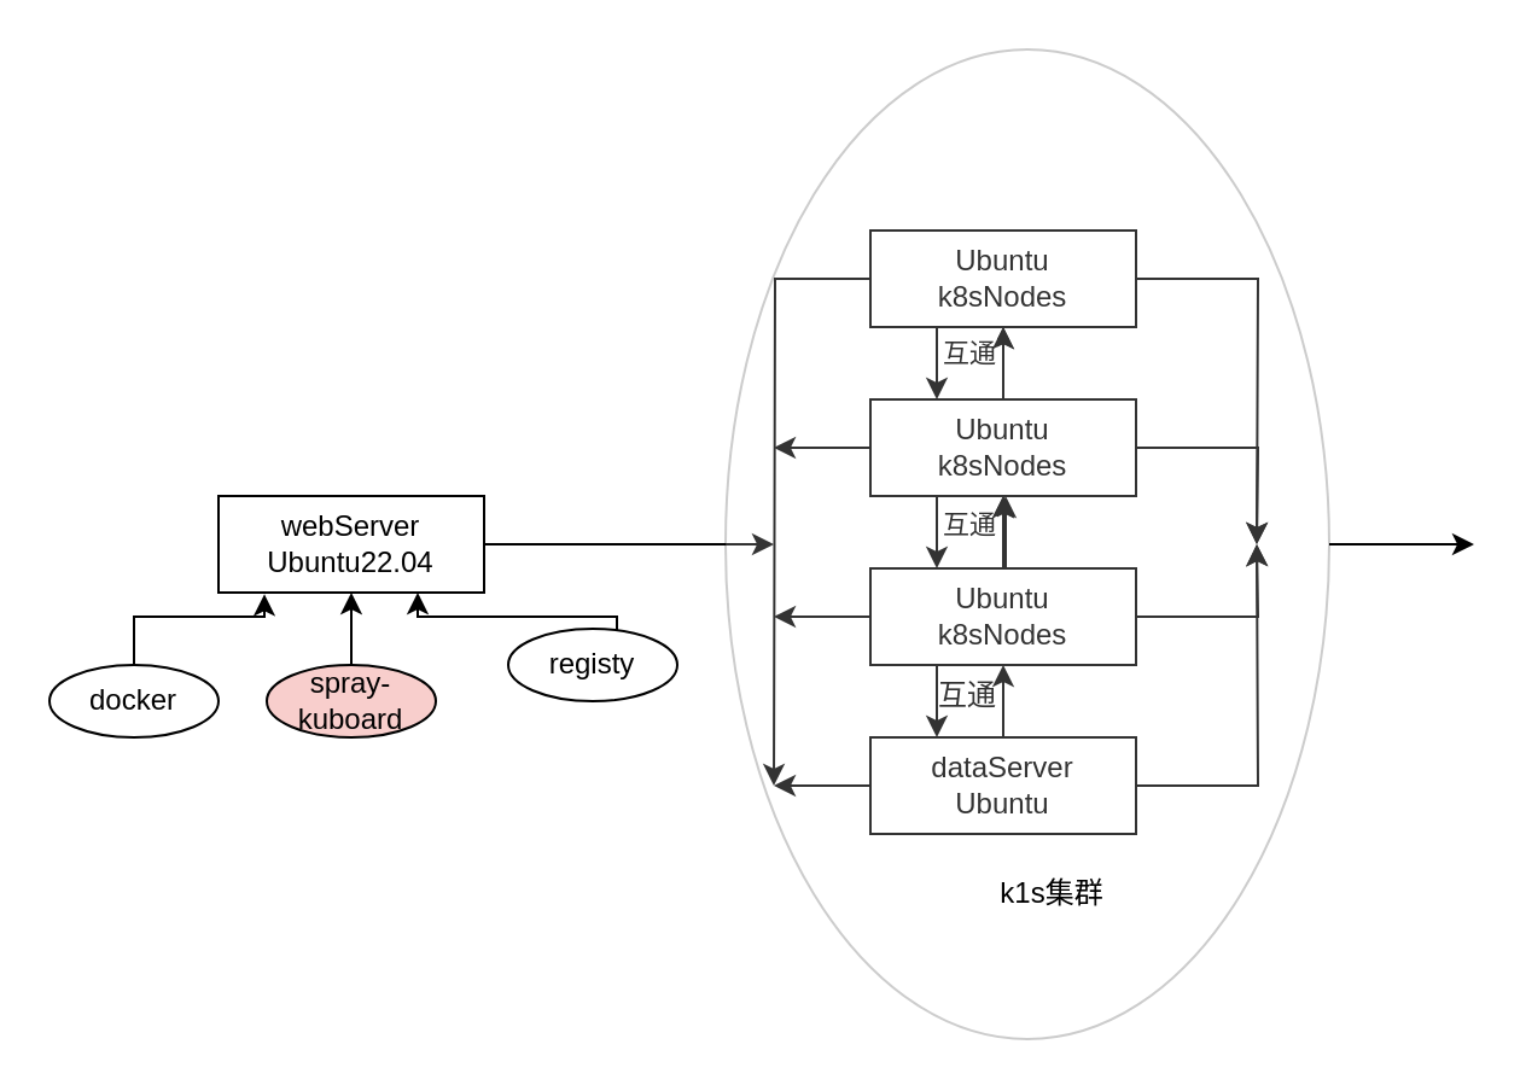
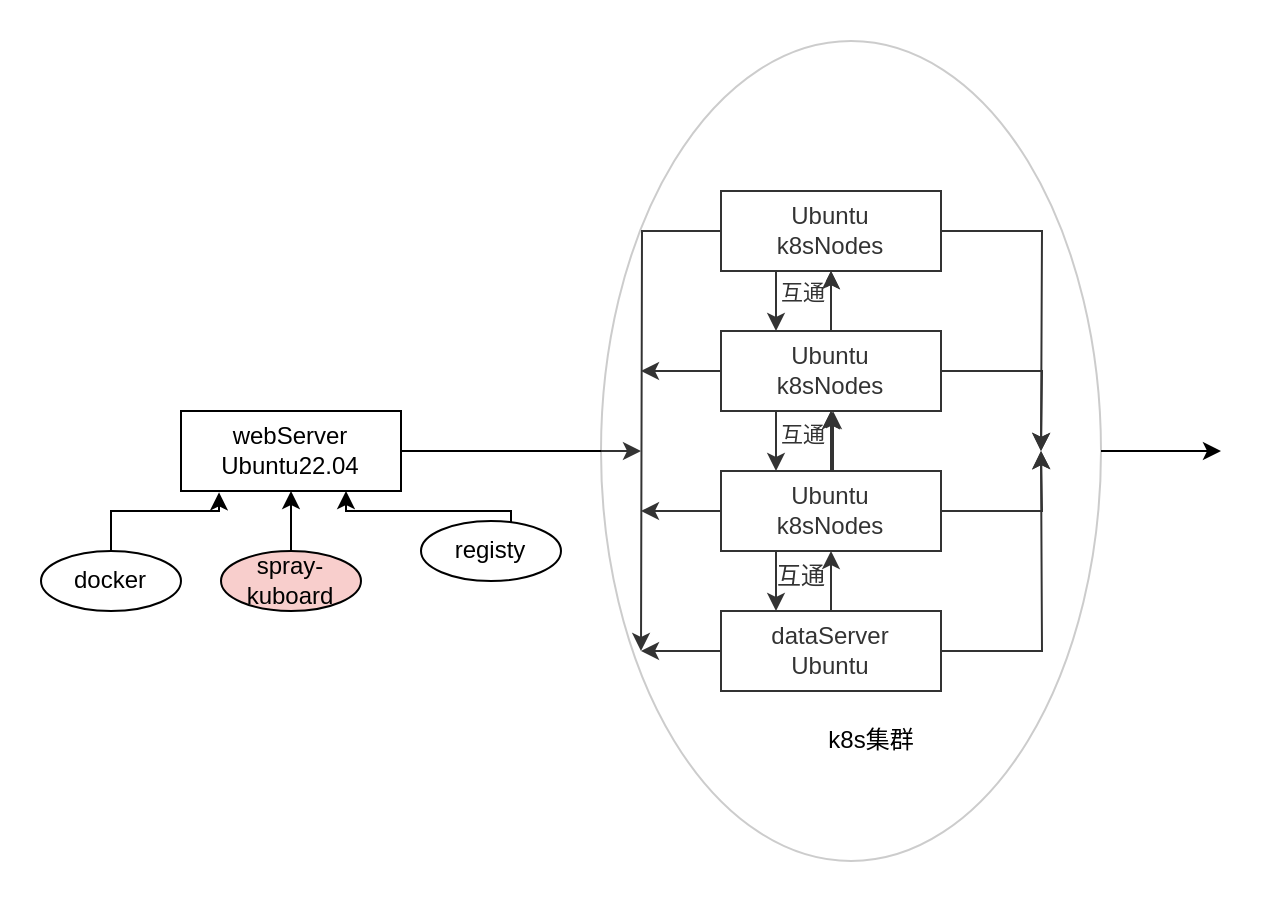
  <mxCell id="0" />
  <mxCell id="1" parent="0" />
  <mxCell id="2" style="edgeStyle=orthogonalEdgeStyle;rounded=0;orthogonalLoop=1;jettySize=auto;html=1;entryX=0;entryY=0.5;entryDx=0;entryDy=0;" parent="1" source="5" edge="1"><mxGeometry relative="1" as="geometry"><mxPoint x="520" y="225" as="targetPoint" /></mxGeometry></mxCell>
  <mxCell id="3" style="edgeStyle=orthogonalEdgeStyle;rounded=0;orthogonalLoop=1;jettySize=auto;html=1;exitX=0.25;exitY=1;exitDx=0;exitDy=0;entryX=0.25;entryY=0;entryDx=0;entryDy=0;" parent="1" source="5" target="24" edge="1"><mxGeometry relative="1" as="geometry" /></mxCell>
  <mxCell id="4" style="edgeStyle=orthogonalEdgeStyle;rounded=0;orthogonalLoop=1;jettySize=auto;html=1;exitX=0;exitY=0.5;exitDx=0;exitDy=0;" parent="1" source="5" edge="1"><mxGeometry relative="1" as="geometry"><mxPoint x="320" y="325" as="targetPoint" /></mxGeometry></mxCell>
  <mxCell id="5" value="Ubuntu&lt;br&gt;k8sNodes" style="rounded=0;whiteSpace=wrap;html=1;" parent="1" vertex="1"><mxGeometry x="360" y="95" width="110" height="40" as="geometry" /></mxCell>
  <mxCell id="6" style="edgeStyle=orthogonalEdgeStyle;rounded=0;orthogonalLoop=1;jettySize=auto;html=1;entryX=0;entryY=0.5;entryDx=0;entryDy=0;" parent="1" source="9" edge="1"><mxGeometry relative="1" as="geometry"><mxPoint x="520" y="225" as="targetPoint" /></mxGeometry></mxCell>
  <mxCell id="7" style="edgeStyle=orthogonalEdgeStyle;rounded=0;orthogonalLoop=1;jettySize=auto;html=1;exitX=0.5;exitY=0;exitDx=0;exitDy=0;entryX=0.5;entryY=1;entryDx=0;entryDy=0;" parent="1" source="9" target="17" edge="1"><mxGeometry relative="1" as="geometry" /></mxCell>
  <mxCell id="8" style="edgeStyle=orthogonalEdgeStyle;rounded=0;orthogonalLoop=1;jettySize=auto;html=1;exitX=0;exitY=0.5;exitDx=0;exitDy=0;" parent="1" source="9" edge="1"><mxGeometry relative="1" as="geometry"><mxPoint x="320" y="325" as="targetPoint" /></mxGeometry></mxCell>
  <mxCell id="9" value="dataServer&lt;br&gt;Ubuntu" style="rounded=0;whiteSpace=wrap;html=1;" parent="1" vertex="1"><mxGeometry x="360" y="305" width="110" height="40" as="geometry" /></mxCell>
  <mxCell id="10" value="" style="edgeStyle=orthogonalEdgeStyle;rounded=0;orthogonalLoop=1;jettySize=auto;html=1;" parent="1" edge="1"><mxGeometry relative="1" as="geometry"><mxPoint x="416" y="235" as="sourcePoint" /><mxPoint x="416" y="205" as="targetPoint" /></mxGeometry></mxCell>
  <mxCell id="11" value="互通" style="edgeLabel;html=1;align=center;verticalAlign=middle;resizable=0;points=[];" parent="10" vertex="1" connectable="0"><mxGeometry x="0.293" y="-3" relative="1" as="geometry"><mxPoint x="-19" as="offset" /></mxGeometry></mxCell>
  <mxCell id="12" style="edgeStyle=orthogonalEdgeStyle;rounded=0;orthogonalLoop=1;jettySize=auto;html=1;entryX=0;entryY=0.5;entryDx=0;entryDy=0;" parent="1" source="17" edge="1"><mxGeometry relative="1" as="geometry"><mxPoint x="520" y="225" as="targetPoint" /></mxGeometry></mxCell>
  <mxCell id="13" style="edgeStyle=orthogonalEdgeStyle;rounded=0;orthogonalLoop=1;jettySize=auto;html=1;exitX=0.25;exitY=1;exitDx=0;exitDy=0;entryX=0.25;entryY=0;entryDx=0;entryDy=0;" parent="1" source="17" target="9" edge="1"><mxGeometry relative="1" as="geometry" /></mxCell>
  <mxCell id="14" value="" style="edgeStyle=orthogonalEdgeStyle;rounded=0;orthogonalLoop=1;jettySize=auto;html=1;" parent="1" source="17" target="24" edge="1"><mxGeometry relative="1" as="geometry" /></mxCell>
  <mxCell id="15" value="" style="edgeStyle=orthogonalEdgeStyle;rounded=0;orthogonalLoop=1;jettySize=auto;html=1;" parent="1" source="17" target="24" edge="1"><mxGeometry relative="1" as="geometry" /></mxCell>
  <mxCell id="16" style="edgeStyle=orthogonalEdgeStyle;rounded=0;orthogonalLoop=1;jettySize=auto;html=1;" parent="1" source="17" edge="1"><mxGeometry relative="1" as="geometry"><mxPoint x="320" y="255" as="targetPoint" /></mxGeometry></mxCell>
  <mxCell id="17" value="Ubuntu&lt;br&gt;k8sNodes" style="rounded=0;whiteSpace=wrap;html=1;" parent="1" vertex="1"><mxGeometry x="360" y="235" width="110" height="40" as="geometry" /></mxCell>
  <mxCell id="18" value="" style="edgeStyle=orthogonalEdgeStyle;rounded=0;orthogonalLoop=1;jettySize=auto;html=1;" parent="1" source="24" edge="1"><mxGeometry relative="1" as="geometry"><mxPoint x="520" y="225" as="targetPoint" /></mxGeometry></mxCell>
  <mxCell id="19" value="" style="edgeStyle=orthogonalEdgeStyle;rounded=0;orthogonalLoop=1;jettySize=auto;html=1;" parent="1" source="24" target="5" edge="1"><mxGeometry relative="1" as="geometry" /></mxCell>
  <mxCell id="20" value="互通&lt;br&gt;" style="edgeLabel;html=1;align=center;verticalAlign=middle;resizable=0;points=[];" parent="19" vertex="1" connectable="0"><mxGeometry x="0.253" y="-2" relative="1" as="geometry"><mxPoint x="-17" y="-9" as="offset" /></mxGeometry></mxCell>
  <mxCell id="21" style="edgeStyle=orthogonalEdgeStyle;rounded=0;orthogonalLoop=1;jettySize=auto;html=1;exitX=0.25;exitY=1;exitDx=0;exitDy=0;entryX=0.25;entryY=0;entryDx=0;entryDy=0;" parent="1" source="24" target="17" edge="1"><mxGeometry relative="1" as="geometry" /></mxCell>
  <mxCell id="22" value="" style="edgeStyle=orthogonalEdgeStyle;rounded=0;orthogonalLoop=1;jettySize=auto;html=1;" parent="1" source="24" target="5" edge="1"><mxGeometry relative="1" as="geometry" /></mxCell>
  <mxCell id="23" style="edgeStyle=orthogonalEdgeStyle;rounded=0;orthogonalLoop=1;jettySize=auto;html=1;" parent="1" source="24" edge="1"><mxGeometry relative="1" as="geometry"><mxPoint x="320" y="185" as="targetPoint" /></mxGeometry></mxCell>
  <mxCell id="24" value="Ubuntu&lt;br&gt;k8sNodes" style="rounded=0;whiteSpace=wrap;html=1;" parent="1" vertex="1"><mxGeometry x="360" y="165" width="110" height="40" as="geometry" /></mxCell>
  <mxCell id="25" value="互通" style="text;html=1;align=center;verticalAlign=middle;resizable=0;points=[];autosize=1;strokeColor=none;fillColor=none;" parent="1" vertex="1"><mxGeometry x="375" y="273" width="50" height="30" as="geometry" /></mxCell>
  <mxCell id="26" style="edgeStyle=orthogonalEdgeStyle;rounded=0;orthogonalLoop=1;jettySize=auto;html=1;" parent="1" source="27" edge="1"><mxGeometry relative="1" as="geometry"><mxPoint x="320" y="225" as="targetPoint" /></mxGeometry></mxCell>
  <mxCell id="27" value="webServer&lt;br&gt;Ubuntu22.04" style="rounded=0;whiteSpace=wrap;html=1;" parent="1" vertex="1"><mxGeometry x="90" y="205" width="110" height="40" as="geometry" /></mxCell>
  <mxCell id="28" style="edgeStyle=orthogonalEdgeStyle;rounded=0;orthogonalLoop=1;jettySize=auto;html=1;exitX=1;exitY=0.5;exitDx=0;exitDy=0;" edge="1" parent="1" source="29"><mxGeometry relative="1" as="geometry"><mxPoint x="610" y="225" as="targetPoint" /></mxGeometry></mxCell>
  <mxCell id="29" value="" style="ellipse;whiteSpace=wrap;html=1;shadow=0;opacity=20;labelBorderColor=default;fontColor=#000000;" parent="1" vertex="1"><mxGeometry x="300" y="20" width="250" height="410" as="geometry" /></mxCell>
- <mxCell id="30" value="k1s集群" style="text;html=1;align=center;verticalAlign=middle;resizable=0;points=[];autosize=1;" parent="1" vertex="1"><mxGeometry x="400" y="355" width="70" height="30" as="geometry" /></mxCell>
+ <mxCell id="30" value="k8s集群" style="text;html=1;align=center;verticalAlign=middle;resizable=0;points=[];autosize=1;" parent="1" vertex="1"><mxGeometry x="400" y="355" width="70" height="30" as="geometry" /></mxCell>
  <mxCell id="31" value="docker" style="ellipse;whiteSpace=wrap;html=1;" parent="1" vertex="1"><mxGeometry x="20" y="275" width="70" height="30" as="geometry" /></mxCell>
  <mxCell id="32" style="edgeStyle=orthogonalEdgeStyle;rounded=0;orthogonalLoop=1;jettySize=auto;html=1;exitX=0.5;exitY=0;exitDx=0;exitDy=0;entryX=0.5;entryY=1;entryDx=0;entryDy=0;" parent="1" source="33" target="27" edge="1"><mxGeometry relative="1" as="geometry" /></mxCell>
  <mxCell id="33" value="spray-kuboard" style="ellipse;whiteSpace=wrap;html=1;fillColor=#f8cecc;" parent="1" vertex="1"><mxGeometry x="110" y="275" width="70" height="30" as="geometry" /></mxCell>
  <mxCell id="34" style="edgeStyle=orthogonalEdgeStyle;rounded=0;orthogonalLoop=1;jettySize=auto;html=1;entryX=0.75;entryY=1;entryDx=0;entryDy=0;" parent="1" source="35" target="27" edge="1"><mxGeometry relative="1" as="geometry"><Array as="points"><mxPoint x="255" y="255" /><mxPoint x="173" y="255" /></Array></mxGeometry></mxCell>
  <mxCell id="35" value="registy" style="ellipse;whiteSpace=wrap;html=1;" parent="1" vertex="1"><mxGeometry x="210" y="260" width="70" height="30" as="geometry" /></mxCell>
  <mxCell id="36" style="edgeStyle=orthogonalEdgeStyle;rounded=0;orthogonalLoop=1;jettySize=auto;html=1;exitX=0.5;exitY=0;exitDx=0;exitDy=0;entryX=0.173;entryY=1.017;entryDx=0;entryDy=0;entryPerimeter=0;" parent="1" source="31" target="27" edge="1"><mxGeometry relative="1" as="geometry" /></mxCell>
